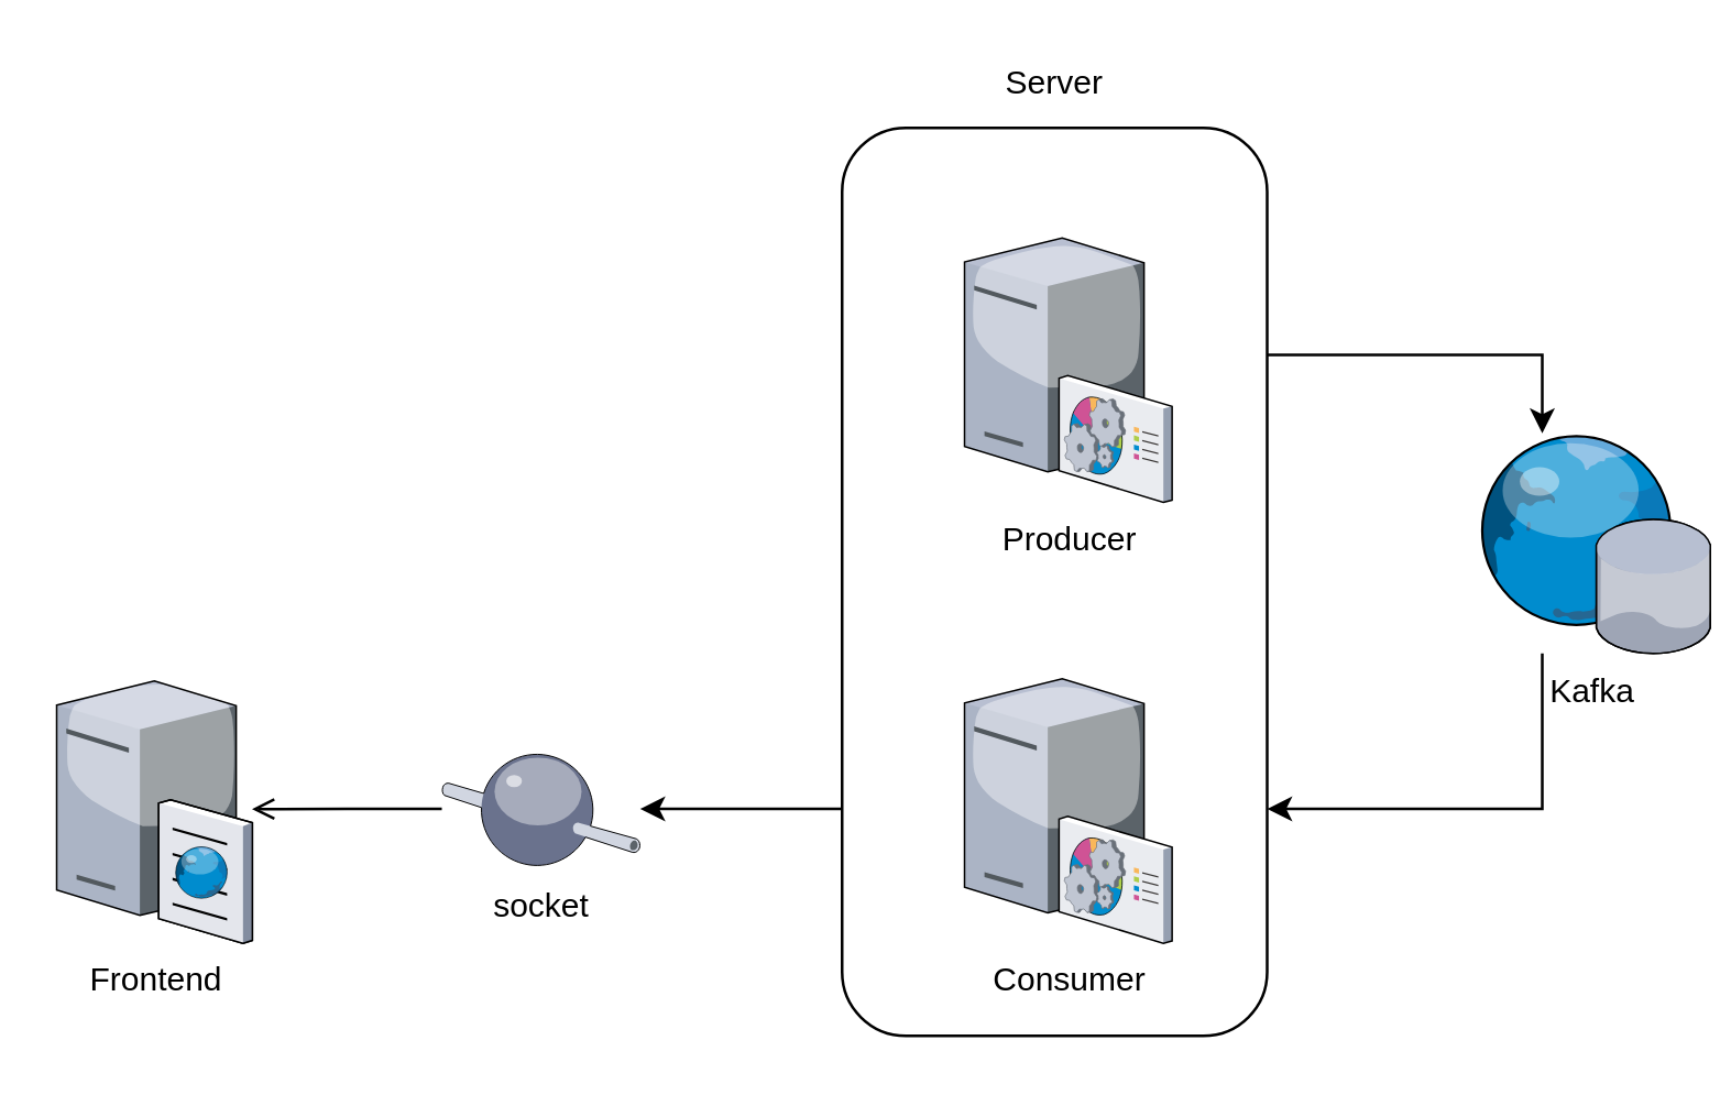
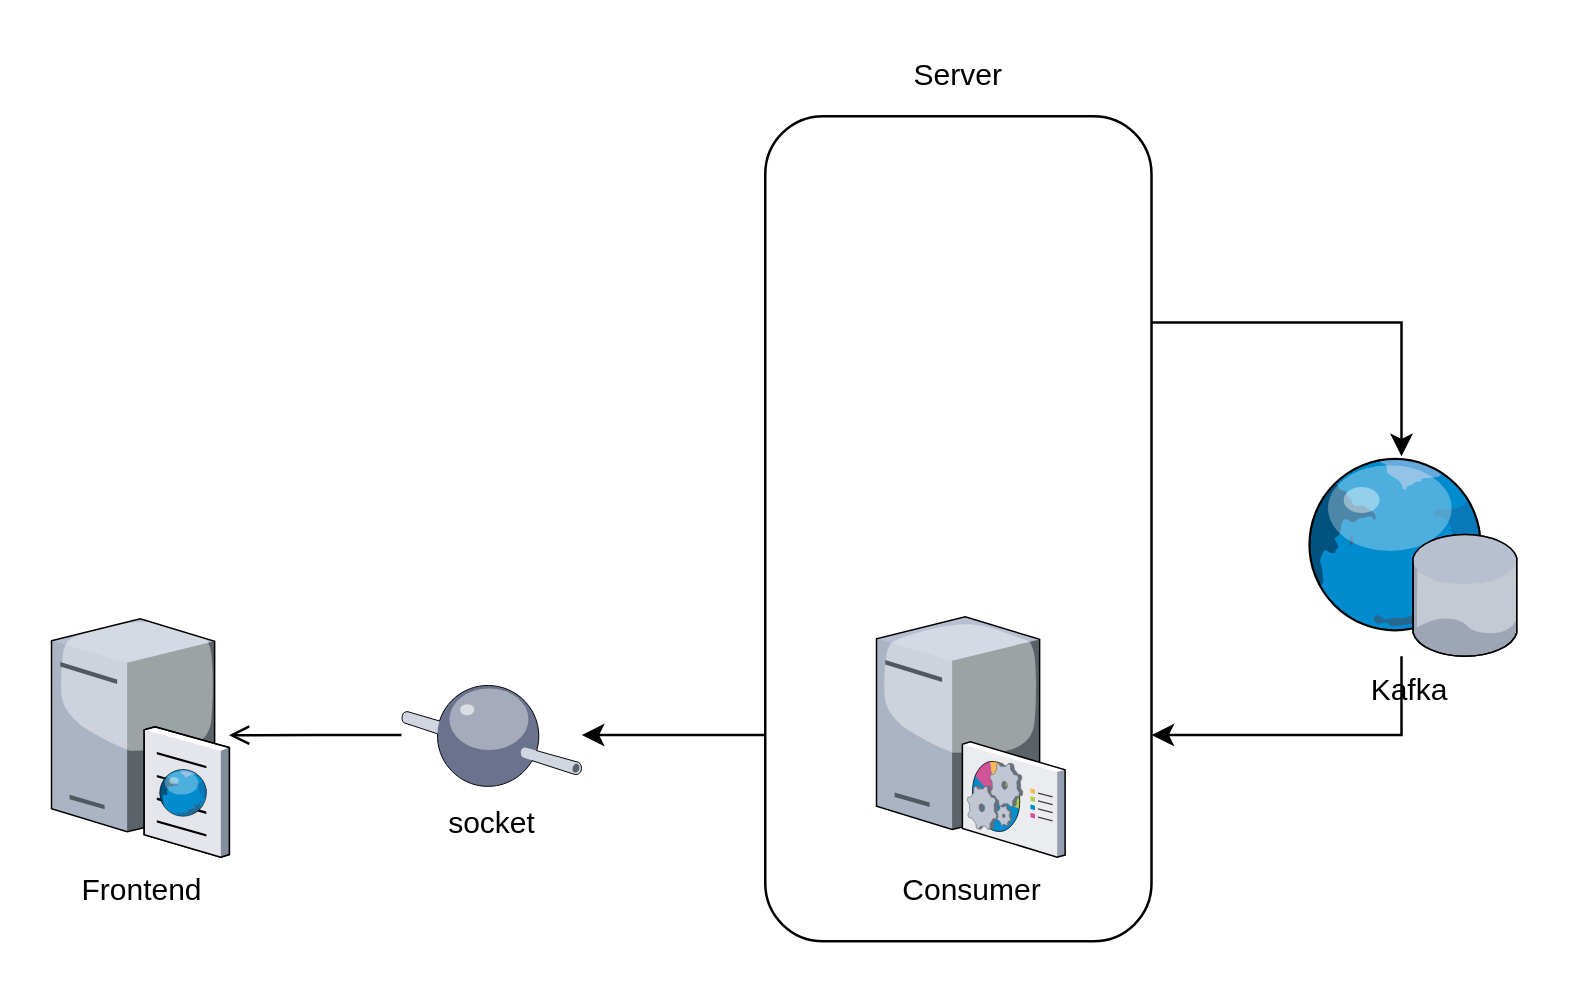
  <mxCell id="0" style=";html=1;" />
  <mxCell id="1" style=";html=1;" parent="0" />
  <mxCell id="2" value="Frontend" style="verticalLabelPosition=bottom;aspect=fixed;html=1;verticalAlign=top;strokeColor=none;align=center;outlineConnect=0;shape=mxgraph.citrix.cache_server;" vertex="1" parent="1"><mxGeometry x="20" y="244.75" width="71" height="97.5" as="geometry" /></mxCell>
  <mxCell id="3" style="edgeStyle=orthogonalEdgeStyle;rounded=0;orthogonalLoop=1;jettySize=auto;html=1;endArrow=open;" edge="1" parent="1" source="4" target="2"><mxGeometry relative="1" as="geometry" /></mxCell>
  <mxCell id="4" value="socket" style="verticalLabelPosition=bottom;aspect=fixed;html=1;verticalAlign=top;strokeColor=none;align=center;outlineConnect=0;shape=mxgraph.citrix.middleware;" vertex="1" parent="1"><mxGeometry x="160" y="272" width="72.09" height="43" as="geometry" /></mxCell>
  <mxCell id="5" style="edgeStyle=orthogonalEdgeStyle;rounded=0;orthogonalLoop=1;jettySize=auto;html=1;entryX=1;entryY=0.75;entryDx=0;entryDy=0;" edge="1" parent="1" source="6" target="11"><mxGeometry relative="1" as="geometry"><Array as="points"><mxPoint x="560" y="294" /></Array></mxGeometry></mxCell>
- <mxCell id="6" value="Kafka" style="verticalLabelPosition=bottom;aspect=fixed;html=1;verticalAlign=top;strokeColor=none;align=center;outlineConnect=0;shape=mxgraph.citrix.geolocation_database;" vertex="1" parent="1"><mxGeometry x="535" y="157" width="86.53" height="80" as="geometry" /></mxCell>
- <mxCell id="7" value="Producer" style="verticalLabelPosition=bottom;aspect=fixed;html=1;verticalAlign=top;strokeColor=none;align=center;outlineConnect=0;shape=mxgraph.citrix.command_center;" vertex="1" parent="1"><mxGeometry x="350" y="86" width="75.5" height="96" as="geometry" /></mxCell>
+ <mxCell id="6" value="Kafka" style="verticalLabelPosition=bottom;aspect=fixed;html=1;verticalAlign=top;strokeColor=none;align=center;outlineConnect=0;shape=mxgraph.citrix.geolocation_database;" vertex="1" parent="1"><mxGeometry x="520" y="182" width="86.53" height="80" as="geometry" /></mxCell>
  <mxCell id="8" value="Consumer" style="verticalLabelPosition=bottom;aspect=fixed;html=1;verticalAlign=top;strokeColor=none;align=center;outlineConnect=0;shape=mxgraph.citrix.command_center;" vertex="1" parent="1"><mxGeometry x="350" y="246.25" width="75.5" height="96" as="geometry" /></mxCell>
  <mxCell id="9" style="edgeStyle=orthogonalEdgeStyle;rounded=0;orthogonalLoop=1;jettySize=auto;html=1;exitX=1;exitY=0.25;exitDx=0;exitDy=0;" edge="1" parent="1" source="11" target="6"><mxGeometry relative="1" as="geometry"><Array as="points"><mxPoint x="560" y="129" /></Array></mxGeometry></mxCell>
  <mxCell id="10" style="edgeStyle=orthogonalEdgeStyle;rounded=0;orthogonalLoop=1;jettySize=auto;html=1;exitX=0;exitY=0.75;exitDx=0;exitDy=0;" edge="1" parent="1" source="11" target="4"><mxGeometry relative="1" as="geometry" /></mxCell>
  <mxCell id="11" value="" style="rounded=1;whiteSpace=wrap;html=1;fillColor=none;verticalAlign=bottom;align=center;" vertex="1" parent="1"><mxGeometry x="305.5" y="46" width="154.5" height="330" as="geometry" /></mxCell>
  <mxCell id="12" value="Server" style="text;html=1;strokeColor=none;fillColor=none;align=center;verticalAlign=middle;whiteSpace=wrap;rounded=0;" vertex="1" parent="1"><mxGeometry x="362.75" y="20" width="40" height="20" as="geometry" /></mxCell>
